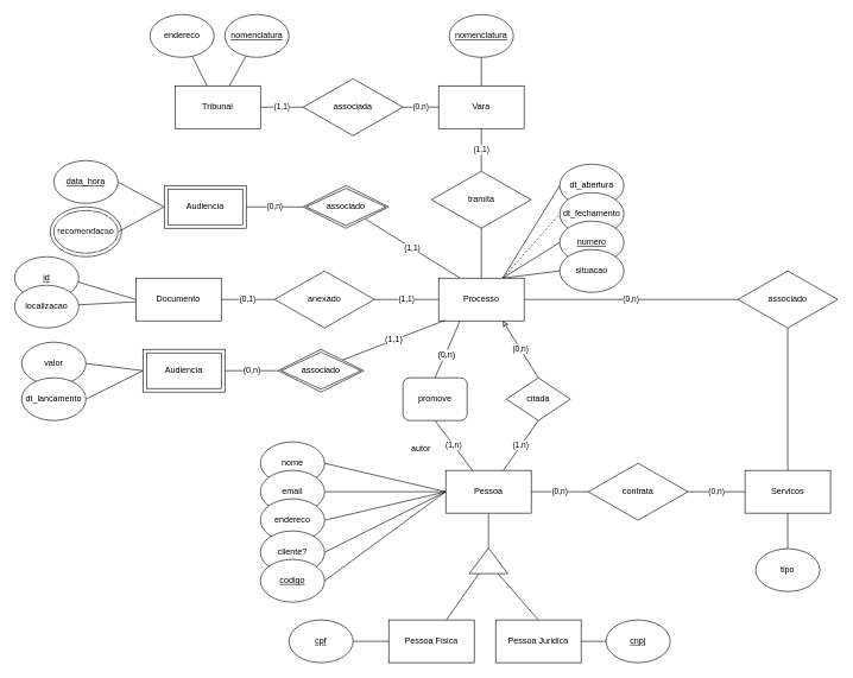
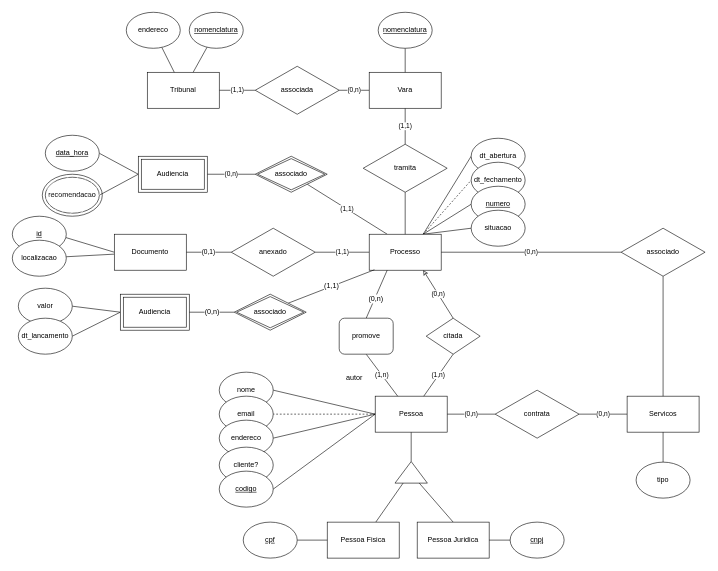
  <mxCell id="0" />
  <mxCell id="1" parent="0" />
  <mxCell id="2" style="edgeStyle=orthogonalEdgeStyle;rounded=0;orthogonalLoop=1;jettySize=auto;html=1;entryX=1;entryY=0.5;entryDx=0;entryDy=0;strokeColor=none;endArrow=none;endFill=0;" edge="1" parent="1" source="9" target="10"><mxGeometry relative="1" as="geometry" /></mxCell>
  <mxCell id="3" style="edgeStyle=orthogonalEdgeStyle;rounded=0;orthogonalLoop=1;jettySize=auto;html=1;endArrow=none;endFill=0;" edge="1" parent="1" source="9" target="10"><mxGeometry relative="1" as="geometry" /></mxCell>
  <mxCell id="4" value="(0,n)" style="edgeStyle=none;rounded=0;orthogonalLoop=1;jettySize=auto;html=1;exitX=1;exitY=0.5;exitDx=0;exitDy=0;entryX=0;entryY=0.5;entryDx=0;entryDy=0;endArrow=none;endFill=0;" edge="1" parent="1" source="9" target="16"><mxGeometry relative="1" as="geometry" /></mxCell>
  <mxCell id="5" style="edgeStyle=none;rounded=0;orthogonalLoop=1;jettySize=auto;html=1;exitX=0;exitY=0.5;exitDx=0;exitDy=0;entryX=1;entryY=0.5;entryDx=0;entryDy=0;fontFamily=Helvetica;fontSize=12;fontColor=default;endArrow=none;endFill=0;" edge="1" parent="1" source="9" target="37"><mxGeometry relative="1" as="geometry" /></mxCell>
- <mxCell id="6" style="edgeStyle=none;rounded=0;orthogonalLoop=1;jettySize=auto;html=1;exitX=0;exitY=0.5;exitDx=0;exitDy=0;entryX=1;entryY=0.5;entryDx=0;entryDy=0;fontFamily=Helvetica;fontSize=12;fontColor=default;endArrow=none;endFill=0;" edge="1" parent="1" source="9" target="38"><mxGeometry relative="1" as="geometry" /></mxCell>
+ <mxCell id="6" style="edgeStyle=none;rounded=0;orthogonalLoop=1;jettySize=auto;html=1;exitX=0;exitY=0.5;exitDx=0;exitDy=0;entryX=1;entryY=0.5;entryDx=0;entryDy=0;fontFamily=Helvetica;fontSize=12;fontColor=default;endArrow=none;endFill=0;dashed=1;" edge="1" parent="1" source="9" target="38"><mxGeometry relative="1" as="geometry" /></mxCell>
  <mxCell id="7" style="edgeStyle=none;rounded=0;orthogonalLoop=1;jettySize=auto;html=1;exitX=0;exitY=0.5;exitDx=0;exitDy=0;entryX=1;entryY=0.5;entryDx=0;entryDy=0;fontFamily=Helvetica;fontSize=12;fontColor=default;endArrow=none;endFill=0;" edge="1" parent="1" source="9" target="39"><mxGeometry relative="1" as="geometry" /></mxCell>
- <mxCell id="8" style="edgeStyle=none;rounded=0;orthogonalLoop=1;jettySize=auto;html=1;exitX=0;exitY=0.5;exitDx=0;exitDy=0;entryX=1;entryY=0.5;entryDx=0;entryDy=0;fontFamily=Helvetica;fontSize=12;fontColor=default;endArrow=none;endFill=0;" edge="1" parent="1" source="9" target="77"><mxGeometry relative="1" as="geometry" /></mxCell>
  <mxCell id="9" value="Pessoa" style="rounded=0;whiteSpace=wrap;html=1;" vertex="1" parent="1"><mxGeometry x="625" y="660" width="120" height="60" as="geometry" /></mxCell>
  <mxCell id="10" value="" style="triangle;whiteSpace=wrap;html=1;rotation=-90;" vertex="1" parent="1"><mxGeometry x="667" y="760" width="36" height="54" as="geometry" /></mxCell>
  <mxCell id="11" style="edgeStyle=none;rounded=0;orthogonalLoop=1;jettySize=auto;html=1;entryX=0;entryY=0.25;entryDx=0;entryDy=0;endArrow=none;endFill=0;" edge="1" parent="1" source="12" target="10"><mxGeometry relative="1" as="geometry" /></mxCell>
  <mxCell id="12" value="Pessoa Fisica" style="rounded=0;whiteSpace=wrap;html=1;" vertex="1" parent="1"><mxGeometry x="545" y="870" width="120" height="60" as="geometry" /></mxCell>
  <mxCell id="13" style="edgeStyle=none;rounded=0;orthogonalLoop=1;jettySize=auto;html=1;exitX=0.5;exitY=0;exitDx=0;exitDy=0;entryX=0;entryY=0.75;entryDx=0;entryDy=0;endArrow=none;endFill=0;" edge="1" parent="1" source="14" target="10"><mxGeometry relative="1" as="geometry" /></mxCell>
  <mxCell id="14" value="Pessoa Juridica" style="rounded=0;whiteSpace=wrap;html=1;" vertex="1" parent="1"><mxGeometry x="695" y="870" width="120" height="60" as="geometry" /></mxCell>
  <mxCell id="15" value="(0,n)" style="edgeStyle=none;rounded=0;orthogonalLoop=1;jettySize=auto;html=1;endArrow=none;endFill=0;" edge="1" parent="1" source="16" target="17"><mxGeometry relative="1" as="geometry" /></mxCell>
  <mxCell id="16" value="contrata" style="rhombus;whiteSpace=wrap;html=1;" vertex="1" parent="1"><mxGeometry x="825" y="650" width="140" height="80" as="geometry" /></mxCell>
  <mxCell id="17" value="Servicos" style="rounded=0;whiteSpace=wrap;html=1;" vertex="1" parent="1"><mxGeometry x="1045" y="660" width="120" height="60" as="geometry" /></mxCell>
  <mxCell id="18" style="edgeStyle=none;rounded=0;orthogonalLoop=1;jettySize=auto;html=1;exitX=0.5;exitY=0;exitDx=0;exitDy=0;entryX=0.5;entryY=1;entryDx=0;entryDy=0;endArrow=none;endFill=0;" edge="1" parent="1" source="19" target="17"><mxGeometry relative="1" as="geometry" /></mxCell>
  <mxCell id="19" value="tipo" style="ellipse;whiteSpace=wrap;html=1;" vertex="1" parent="1"><mxGeometry x="1060" y="770" width="90" height="60" as="geometry" /></mxCell>
  <mxCell id="20" style="edgeStyle=none;rounded=0;orthogonalLoop=1;jettySize=auto;html=1;endArrow=none;endFill=0;" edge="1" parent="1" source="22" target="17"><mxGeometry relative="1" as="geometry" /></mxCell>
  <mxCell id="21" value="(0,n)" style="edgeStyle=none;rounded=0;orthogonalLoop=1;jettySize=auto;html=1;endArrow=none;endFill=0;" edge="1" parent="1" source="22" target="28"><mxGeometry relative="1" as="geometry"><Array as="points" /></mxGeometry></mxCell>
  <mxCell id="22" value="associado" style="rhombus;whiteSpace=wrap;html=1;" vertex="1" parent="1"><mxGeometry x="1035" y="380" width="140" height="80" as="geometry" /></mxCell>
  <mxCell id="23" value="(1,1)" style="edgeStyle=none;rounded=0;orthogonalLoop=1;jettySize=auto;html=1;exitX=0;exitY=0.5;exitDx=0;exitDy=0;entryX=1;entryY=0.5;entryDx=0;entryDy=0;endArrow=none;endFill=0;" edge="1" parent="1" source="28" target="45"><mxGeometry relative="1" as="geometry" /></mxCell>
  <mxCell id="24" style="edgeStyle=none;rounded=0;orthogonalLoop=1;jettySize=auto;html=1;exitX=0.75;exitY=0;exitDx=0;exitDy=0;entryX=0;entryY=0.5;entryDx=0;entryDy=0;endArrow=none;endFill=0;dashed=1;" edge="1" parent="1" source="28" target="62"><mxGeometry relative="1" as="geometry" /></mxCell>
  <mxCell id="25" style="edgeStyle=none;rounded=0;orthogonalLoop=1;jettySize=auto;html=1;exitX=0.75;exitY=0;exitDx=0;exitDy=0;entryX=0;entryY=0.5;entryDx=0;entryDy=0;endArrow=none;endFill=0;" edge="1" parent="1" source="28" target="63"><mxGeometry relative="1" as="geometry" /></mxCell>
  <mxCell id="26" style="edgeStyle=none;rounded=0;orthogonalLoop=1;jettySize=auto;html=1;exitX=0.75;exitY=0;exitDx=0;exitDy=0;entryX=0;entryY=0.5;entryDx=0;entryDy=0;endArrow=none;endFill=0;" edge="1" parent="1" source="28" target="64"><mxGeometry relative="1" as="geometry" /></mxCell>
  <mxCell id="27" value="(1,1)" style="edgeStyle=none;rounded=0;orthogonalLoop=1;jettySize=auto;html=1;exitX=0.25;exitY=0;exitDx=0;exitDy=0;endArrow=none;endFill=0;" edge="1" parent="1" source="28" target="84"><mxGeometry relative="1" as="geometry"><mxPoint x="509.493" y="310.29" as="targetPoint" /></mxGeometry></mxCell>
  <mxCell id="28" value="Processo" style="rounded=0;whiteSpace=wrap;html=1;" vertex="1" parent="1"><mxGeometry x="615" y="390" width="120" height="60" as="geometry" /></mxCell>
  <mxCell id="29" value="(0,n)" style="edgeStyle=none;rounded=0;orthogonalLoop=1;jettySize=auto;html=1;exitX=0.5;exitY=0;exitDx=0;exitDy=0;entryX=0.75;entryY=1;entryDx=0;entryDy=0;endArrow=classic;endFill=0;" edge="1" parent="1" source="31" target="28"><mxGeometry relative="1" as="geometry" /></mxCell>
  <mxCell id="30" value="(1,n)" style="edgeStyle=none;rounded=0;orthogonalLoop=1;jettySize=auto;html=1;exitX=0.5;exitY=1;exitDx=0;exitDy=0;endArrow=none;endFill=0;" edge="1" parent="1" source="31" target="9"><mxGeometry relative="1" as="geometry" /></mxCell>
  <mxCell id="31" value="citada" style="rhombus;whiteSpace=wrap;html=1;" vertex="1" parent="1"><mxGeometry x="710" y="530" width="90" height="60" as="geometry" /></mxCell>
  <mxCell id="32" style="edgeStyle=none;rounded=0;orthogonalLoop=1;jettySize=auto;html=1;exitX=0.5;exitY=0;exitDx=0;exitDy=0;entryX=0.25;entryY=1;entryDx=0;entryDy=0;endArrow=none;endFill=0;" edge="1" parent="1" source="35" target="28"><mxGeometry relative="1" as="geometry" /></mxCell>
  <mxCell id="33" value="(0,n)" style="edgeLabel;html=1;align=center;verticalAlign=middle;resizable=0;points=[];fontSize=12;fontFamily=Helvetica;fontColor=default;" vertex="1" connectable="0" parent="32"><mxGeometry x="-0.17" y="-1" relative="1" as="geometry"><mxPoint as="offset" /></mxGeometry></mxCell>
  <mxCell id="34" value="(1,n)" style="edgeStyle=none;rounded=0;orthogonalLoop=1;jettySize=auto;html=1;exitX=0.5;exitY=1;exitDx=0;exitDy=0;endArrow=none;endFill=0;" edge="1" parent="1" source="35" target="9"><mxGeometry relative="1" as="geometry" /></mxCell>
  <mxCell id="35" value="promove" style="whiteSpace=wrap;html=1;rounded=1;" vertex="1" parent="1"><mxGeometry x="565" y="530" width="90" height="60" as="geometry" /></mxCell>
  <mxCell id="36" value="autor" style="text;html=1;resizable=0;autosize=1;align=center;verticalAlign=middle;points=[];fillColor=none;strokeColor=none;rounded=0;" vertex="1" parent="1"><mxGeometry x="565" y="615" width="50" height="30" as="geometry" /></mxCell>
  <mxCell id="37" value="nome" style="ellipse;whiteSpace=wrap;html=1;" vertex="1" parent="1"><mxGeometry x="365" y="620" width="90" height="60" as="geometry" /></mxCell>
  <mxCell id="38" value="email" style="ellipse;whiteSpace=wrap;html=1;" vertex="1" parent="1"><mxGeometry x="365" y="660" width="90" height="60" as="geometry" /></mxCell>
  <mxCell id="39" value="endereco" style="ellipse;whiteSpace=wrap;html=1;" vertex="1" parent="1"><mxGeometry x="365" y="700" width="90" height="60" as="geometry" /></mxCell>
  <mxCell id="40" style="edgeStyle=none;rounded=0;orthogonalLoop=1;jettySize=auto;html=1;endArrow=none;endFill=0;" edge="1" parent="1" source="41" target="12"><mxGeometry relative="1" as="geometry" /></mxCell>
  <mxCell id="41" value="&lt;u&gt;cpf&lt;/u&gt;" style="ellipse;whiteSpace=wrap;html=1;" vertex="1" parent="1"><mxGeometry x="405" y="870" width="90" height="60" as="geometry" /></mxCell>
  <mxCell id="42" style="edgeStyle=none;rounded=0;orthogonalLoop=1;jettySize=auto;html=1;endArrow=none;endFill=0;" edge="1" parent="1" source="43" target="14"><mxGeometry relative="1" as="geometry" /></mxCell>
  <mxCell id="43" value="&lt;u&gt;cnpj&lt;/u&gt;" style="ellipse;whiteSpace=wrap;html=1;" vertex="1" parent="1"><mxGeometry x="850" y="870" width="90" height="60" as="geometry" /></mxCell>
  <mxCell id="44" value="(0,1)" style="edgeStyle=none;rounded=0;orthogonalLoop=1;jettySize=auto;html=1;exitX=0;exitY=0.5;exitDx=0;exitDy=0;endArrow=none;endFill=0;" edge="1" parent="1" source="45" target="81"><mxGeometry relative="1" as="geometry"><mxPoint x="310" y="420" as="targetPoint" /><Array as="points"><mxPoint x="355" y="420" /></Array></mxGeometry></mxCell>
  <mxCell id="45" value="anexado" style="rhombus;whiteSpace=wrap;html=1;" vertex="1" parent="1"><mxGeometry x="385" y="380" width="140" height="80" as="geometry" /></mxCell>
  <mxCell id="46" style="edgeStyle=none;rounded=0;orthogonalLoop=1;jettySize=auto;html=1;exitX=0.5;exitY=1;exitDx=0;exitDy=0;entryX=0.5;entryY=0;entryDx=0;entryDy=0;endArrow=none;endFill=0;" edge="1" parent="1" source="48" target="28"><mxGeometry relative="1" as="geometry" /></mxCell>
  <mxCell id="47" value="(1,1)" style="edgeStyle=none;rounded=0;orthogonalLoop=1;jettySize=auto;html=1;exitX=0.5;exitY=0;exitDx=0;exitDy=0;entryX=0.5;entryY=1;entryDx=0;entryDy=0;endArrow=none;endFill=0;" edge="1" parent="1" source="48" target="50"><mxGeometry relative="1" as="geometry" /></mxCell>
  <mxCell id="48" value="tramita" style="rhombus;whiteSpace=wrap;html=1;" vertex="1" parent="1"><mxGeometry x="605" y="240" width="140" height="80" as="geometry" /></mxCell>
  <mxCell id="49" value="(0,n)" style="edgeStyle=none;rounded=0;orthogonalLoop=1;jettySize=auto;html=1;endArrow=none;endFill=0;" edge="1" parent="1" source="50" target="52"><mxGeometry relative="1" as="geometry" /></mxCell>
  <mxCell id="50" value="Vara" style="rounded=0;whiteSpace=wrap;html=1;" vertex="1" parent="1"><mxGeometry x="615" y="120" width="120" height="60" as="geometry" /></mxCell>
  <mxCell id="51" value="(1,1)" style="edgeStyle=none;rounded=0;orthogonalLoop=1;jettySize=auto;html=1;exitX=0;exitY=0.5;exitDx=0;exitDy=0;entryX=1;entryY=0.5;entryDx=0;entryDy=0;endArrow=none;endFill=0;" edge="1" parent="1" source="52" target="53"><mxGeometry relative="1" as="geometry" /></mxCell>
  <mxCell id="52" value="associada" style="rhombus;whiteSpace=wrap;html=1;" vertex="1" parent="1"><mxGeometry x="425" y="110" width="140" height="80" as="geometry" /></mxCell>
  <mxCell id="53" value="Tribunal" style="rounded=0;whiteSpace=wrap;html=1;" vertex="1" parent="1"><mxGeometry x="245" y="120" width="120" height="60" as="geometry" /></mxCell>
  <mxCell id="54" style="edgeStyle=none;rounded=0;orthogonalLoop=1;jettySize=auto;html=1;entryX=0.5;entryY=0;entryDx=0;entryDy=0;endArrow=none;endFill=0;" edge="1" parent="1" source="55" target="50"><mxGeometry relative="1" as="geometry" /></mxCell>
  <mxCell id="55" value="&lt;u&gt;nomenclatura&lt;/u&gt;" style="ellipse;whiteSpace=wrap;html=1;" vertex="1" parent="1"><mxGeometry x="630" y="20" width="90" height="60" as="geometry" /></mxCell>
  <mxCell id="56" style="edgeStyle=none;rounded=0;orthogonalLoop=1;jettySize=auto;html=1;endArrow=none;endFill=0;" edge="1" parent="1" source="57" target="53"><mxGeometry relative="1" as="geometry" /></mxCell>
  <mxCell id="57" value="endereco" style="ellipse;whiteSpace=wrap;html=1;" vertex="1" parent="1"><mxGeometry x="210" y="20" width="90" height="60" as="geometry" /></mxCell>
  <mxCell id="58" style="edgeStyle=none;rounded=0;orthogonalLoop=1;jettySize=auto;html=1;endArrow=none;endFill=0;" edge="1" parent="1" source="59" target="53"><mxGeometry relative="1" as="geometry" /></mxCell>
  <mxCell id="59" value="&lt;u&gt;nomenclatura&lt;/u&gt;" style="ellipse;whiteSpace=wrap;html=1;" vertex="1" parent="1"><mxGeometry x="315" y="20" width="90" height="60" as="geometry" /></mxCell>
  <mxCell id="60" style="edgeStyle=none;rounded=0;orthogonalLoop=1;jettySize=auto;html=1;exitX=0;exitY=0.5;exitDx=0;exitDy=0;entryX=0.75;entryY=0;entryDx=0;entryDy=0;endArrow=none;endFill=0;" edge="1" parent="1" source="61" target="28"><mxGeometry relative="1" as="geometry" /></mxCell>
  <mxCell id="61" value="dt_abertura" style="ellipse;whiteSpace=wrap;html=1;" vertex="1" parent="1"><mxGeometry x="785" y="230" width="90" height="60" as="geometry" /></mxCell>
  <mxCell id="62" value="dt_fechamento" style="ellipse;whiteSpace=wrap;html=1;" vertex="1" parent="1"><mxGeometry x="785" y="270" width="90" height="60" as="geometry" /></mxCell>
  <mxCell id="63" value="&lt;u&gt;numero&lt;/u&gt;" style="ellipse;whiteSpace=wrap;html=1;" vertex="1" parent="1"><mxGeometry x="785" y="310" width="90" height="60" as="geometry" /></mxCell>
  <mxCell id="64" value="situacao" style="ellipse;whiteSpace=wrap;html=1;" vertex="1" parent="1"><mxGeometry x="785" y="350" width="90" height="60" as="geometry" /></mxCell>
  <mxCell id="65" style="edgeStyle=none;rounded=0;orthogonalLoop=1;jettySize=auto;html=1;exitX=0;exitY=0.5;exitDx=0;exitDy=0;entryX=1;entryY=0.5;entryDx=0;entryDy=0;fontFamily=Helvetica;fontSize=12;fontColor=default;endArrow=none;endFill=0;" edge="1" parent="1" source="78" target="69"><mxGeometry relative="1" as="geometry"><mxPoint x="225" y="290" as="sourcePoint" /></mxGeometry></mxCell>
  <mxCell id="66" value="(0,n)" style="edgeStyle=none;rounded=0;orthogonalLoop=1;jettySize=auto;html=1;endArrow=none;endFill=0;" edge="1" parent="1" source="84" target="78"><mxGeometry relative="1" as="geometry"><mxPoint x="405" y="290" as="sourcePoint" /><mxPoint x="345" y="290" as="targetPoint" /></mxGeometry></mxCell>
  <mxCell id="67" style="edgeStyle=none;rounded=0;orthogonalLoop=1;jettySize=auto;html=1;exitX=1;exitY=0.5;exitDx=0;exitDy=0;entryX=0;entryY=0.5;entryDx=0;entryDy=0;fontFamily=Helvetica;fontSize=12;fontColor=default;endArrow=none;endFill=0;" edge="1" parent="1" source="68" target="78"><mxGeometry relative="1" as="geometry"><mxPoint x="225" y="290" as="targetPoint" /></mxGeometry></mxCell>
  <mxCell id="68" value="&lt;u&gt;data_hora&lt;/u&gt;" style="ellipse;whiteSpace=wrap;html=1;" vertex="1" parent="1"><mxGeometry x="75" y="225" width="90" height="60" as="geometry" /></mxCell>
  <mxCell id="69" value="recomendacao" style="ellipse;whiteSpace=wrap;html=1;" vertex="1" parent="1"><mxGeometry x="75" y="295" width="90" height="60" as="geometry" /></mxCell>
  <mxCell id="70" value="" style="ellipse;whiteSpace=wrap;html=1;fillStyle=hatch;" vertex="1" parent="1"><mxGeometry x="70" y="290" width="100" height="70" as="geometry" /></mxCell>
  <mxCell id="71" value="(1,1)" style="edgeStyle=none;rounded=0;orthogonalLoop=1;jettySize=auto;html=1;entryX=0.073;entryY=0.988;entryDx=0;entryDy=0;entryPerimeter=0;fontFamily=Helvetica;fontSize=12;fontColor=default;endArrow=none;endFill=0;exitX=1;exitY=0;exitDx=0;exitDy=0;" edge="1" parent="1" source="85" target="28"><mxGeometry relative="1" as="geometry"><mxPoint x="495.384" y="503.077" as="sourcePoint" /></mxGeometry></mxCell>
  <mxCell id="72" value="(0,n)" style="edgeStyle=none;rounded=0;orthogonalLoop=1;jettySize=auto;html=1;exitX=1;exitY=0.5;exitDx=0;exitDy=0;entryX=0;entryY=0.5;entryDx=0;entryDy=0;fontFamily=Helvetica;fontSize=12;fontColor=default;endArrow=none;endFill=0;" edge="1" parent="1" source="86" target="85"><mxGeometry relative="1" as="geometry"><mxPoint x="315" y="520" as="sourcePoint" /><mxPoint x="385" y="520" as="targetPoint" /></mxGeometry></mxCell>
  <mxCell id="73" style="edgeStyle=none;rounded=0;orthogonalLoop=1;jettySize=auto;html=1;exitX=0;exitY=0.5;exitDx=0;exitDy=0;entryX=1;entryY=0.5;entryDx=0;entryDy=0;fontFamily=Helvetica;fontSize=12;fontColor=default;endArrow=none;endFill=0;" edge="1" parent="1" source="86" target="75"><mxGeometry relative="1" as="geometry"><mxPoint x="195" y="520" as="sourcePoint" /></mxGeometry></mxCell>
  <mxCell id="74" style="edgeStyle=none;rounded=0;orthogonalLoop=1;jettySize=auto;html=1;exitX=0;exitY=0.5;exitDx=0;exitDy=0;entryX=1;entryY=0.5;entryDx=0;entryDy=0;fontFamily=Helvetica;fontSize=12;fontColor=default;endArrow=none;endFill=0;" edge="1" parent="1" source="86" target="76"><mxGeometry relative="1" as="geometry"><mxPoint x="195" y="520" as="sourcePoint" /></mxGeometry></mxCell>
  <mxCell id="75" value="valor" style="ellipse;whiteSpace=wrap;html=1;" vertex="1" parent="1"><mxGeometry x="30" y="480" width="90" height="60" as="geometry" /></mxCell>
  <mxCell id="76" value="dt_lancamento" style="ellipse;whiteSpace=wrap;html=1;" vertex="1" parent="1"><mxGeometry x="30" y="530" width="90" height="60" as="geometry" /></mxCell>
  <mxCell id="77" value="cliente?" style="ellipse;whiteSpace=wrap;html=1;" vertex="1" parent="1"><mxGeometry x="365" y="745" width="90" height="60" as="geometry" /></mxCell>
  <mxCell id="78" value="Audiencia" style="shape=ext;margin=3;double=1;whiteSpace=wrap;html=1;align=center;strokeColor=default;fontFamily=Helvetica;fontSize=12;fontColor=default;fillColor=default;" vertex="1" parent="1"><mxGeometry x="230" y="260" width="115" height="60" as="geometry" /></mxCell>
  <mxCell id="79" style="edgeStyle=none;rounded=0;orthogonalLoop=1;jettySize=auto;html=1;fontFamily=Helvetica;fontSize=12;fontColor=default;endArrow=none;endFill=0;" edge="1" parent="1" source="81" target="83"><mxGeometry relative="1" as="geometry" /></mxCell>
  <mxCell id="80" style="edgeStyle=none;rounded=0;orthogonalLoop=1;jettySize=auto;html=1;exitX=0;exitY=0.5;exitDx=0;exitDy=0;entryX=0.989;entryY=0.592;entryDx=0;entryDy=0;entryPerimeter=0;fontFamily=Helvetica;fontSize=12;fontColor=default;endArrow=none;endFill=0;" edge="1" parent="1" source="81" target="82"><mxGeometry relative="1" as="geometry" /></mxCell>
  <mxCell id="81" value="Documento" style="rounded=0;whiteSpace=wrap;html=1;" vertex="1" parent="1"><mxGeometry x="190" y="390" width="120" height="60" as="geometry" /></mxCell>
  <mxCell id="82" value="&lt;u&gt;id&lt;/u&gt;" style="ellipse;whiteSpace=wrap;html=1;" vertex="1" parent="1"><mxGeometry x="20" y="360" width="90" height="60" as="geometry" /></mxCell>
  <mxCell id="83" value="localizacao" style="ellipse;whiteSpace=wrap;html=1;" vertex="1" parent="1"><mxGeometry x="20" y="400" width="90" height="60" as="geometry" /></mxCell>
  <mxCell id="84" value="associado" style="shape=rhombus;double=1;perimeter=rhombusPerimeter;whiteSpace=wrap;html=1;align=center;strokeColor=default;fontFamily=Helvetica;fontSize=12;fontColor=default;fillColor=default;" vertex="1" parent="1"><mxGeometry x="425" y="260" width="120" height="60" as="geometry" /></mxCell>
  <mxCell id="85" value="associado" style="shape=rhombus;double=1;perimeter=rhombusPerimeter;whiteSpace=wrap;html=1;align=center;strokeColor=default;fontFamily=Helvetica;fontSize=12;fontColor=default;fillColor=default;" vertex="1" parent="1"><mxGeometry x="390" y="490" width="120" height="60" as="geometry" /></mxCell>
  <mxCell id="86" value="Audiencia" style="shape=ext;margin=3;double=1;whiteSpace=wrap;html=1;align=center;strokeColor=default;fontFamily=Helvetica;fontSize=12;fontColor=default;fillColor=default;" vertex="1" parent="1"><mxGeometry x="200" y="490" width="115" height="60" as="geometry" /></mxCell>
  <mxCell id="87" style="edgeStyle=none;rounded=0;orthogonalLoop=1;jettySize=auto;html=1;exitX=1;exitY=0.5;exitDx=0;exitDy=0;entryX=0;entryY=0.5;entryDx=0;entryDy=0;fontFamily=Helvetica;fontSize=12;fontColor=default;endArrow=none;endFill=0;" edge="1" parent="1" source="88" target="9"><mxGeometry relative="1" as="geometry" /></mxCell>
  <mxCell id="88" value="&lt;u&gt;codigo&lt;/u&gt;" style="ellipse;whiteSpace=wrap;html=1;" vertex="1" parent="1"><mxGeometry x="365" y="785" width="90" height="60" as="geometry" /></mxCell>
